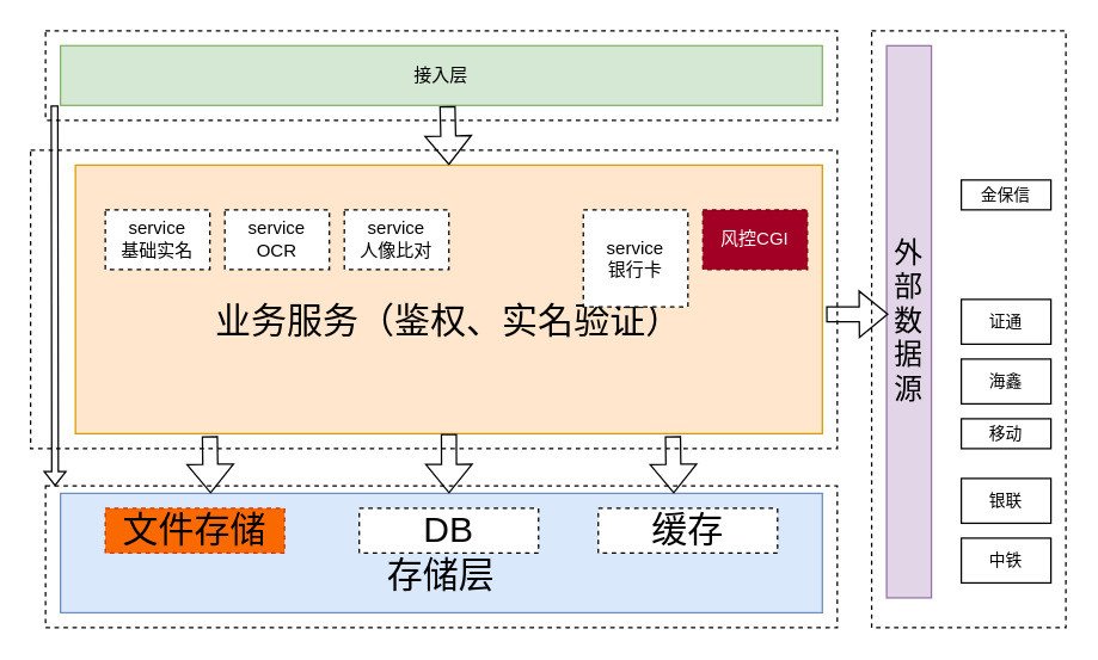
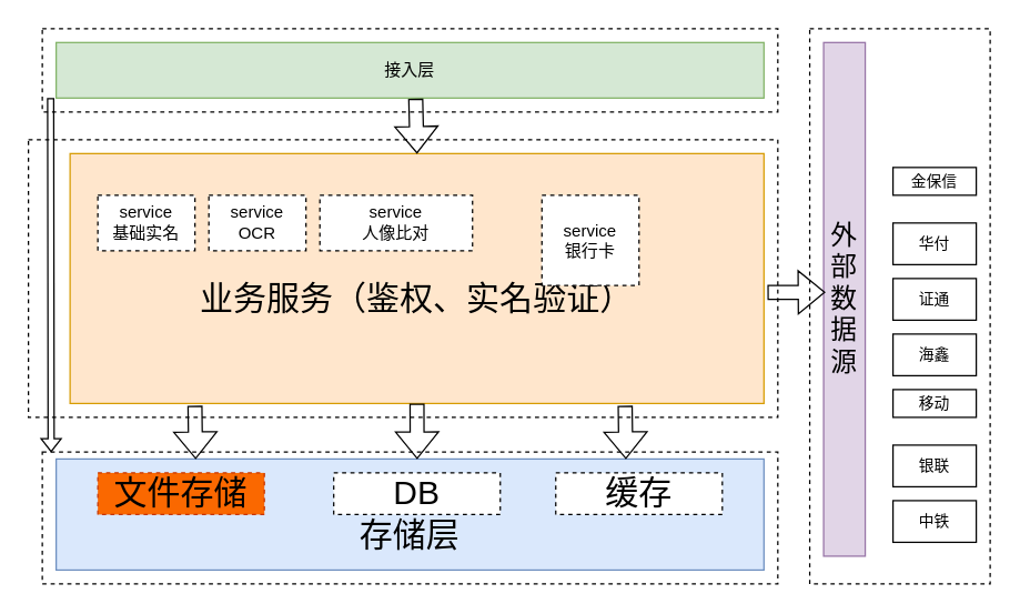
  <mxCell id="0" />
  <mxCell id="1" parent="0" />
  <mxCell id="2" value="" style="rounded=0;whiteSpace=wrap;html=1;dashed=1;" vertex="1" parent="1"><mxGeometry x="583" y="20" width="130" height="400" as="geometry" /></mxCell>
  <mxCell id="3" value="" style="rounded=0;whiteSpace=wrap;html=1;dashed=1;" vertex="1" parent="1"><mxGeometry x="30" y="325" width="530" height="95" as="geometry" /></mxCell>
  <mxCell id="4" value="" style="rounded=0;whiteSpace=wrap;html=1;dashed=1;" vertex="1" parent="1"><mxGeometry x="20" y="100" width="540" height="200" as="geometry" /></mxCell>
  <mxCell id="5" value="" style="rounded=0;whiteSpace=wrap;html=1;dashed=1;" vertex="1" parent="1"><mxGeometry x="30" y="20" width="530" height="60" as="geometry" /></mxCell>
  <mxCell id="6" value="接入层" style="rounded=0;whiteSpace=wrap;html=1;fillColor=#d5e8d4;strokeColor=#82b366;" vertex="1" parent="1"><mxGeometry x="40" y="30" width="510" height="40" as="geometry" /></mxCell>
  <mxCell id="7" value="&lt;font style=&quot;font-size: 24px&quot;&gt;&lt;br&gt;业务服务（鉴权、实名验证）&lt;/font&gt;" style="rounded=0;whiteSpace=wrap;html=1;fillColor=#ffe6cc;strokeColor=#d79b00;" vertex="1" parent="1"><mxGeometry x="50" y="110" width="500" height="180" as="geometry" /></mxCell>
  <mxCell id="8" value="&lt;font style=&quot;font-size: 24px&quot;&gt;&lt;br&gt;存储层&lt;/font&gt;" style="rounded=0;whiteSpace=wrap;html=1;fillColor=#dae8fc;strokeColor=#6c8ebf;" vertex="1" parent="1"><mxGeometry x="40" y="330" width="510" height="80" as="geometry" /></mxCell>
  <mxCell id="9" value="&lt;font style=&quot;font-size: 19px&quot;&gt;外部数据源&lt;/font&gt;" style="rounded=0;whiteSpace=wrap;html=1;fillColor=#e1d5e7;strokeColor=#9673a6;" vertex="1" parent="1"><mxGeometry x="593" y="30" width="30" height="370" as="geometry" /></mxCell>
  <mxCell id="10" value="service&lt;br&gt;基础实名" style="rounded=0;whiteSpace=wrap;html=1;dashed=1;" vertex="1" parent="1"><mxGeometry x="70" y="140" width="70" height="40" as="geometry" /></mxCell>
  <mxCell id="11" value="service&lt;br&gt;OCR" style="rounded=0;whiteSpace=wrap;html=1;dashed=1;" vertex="1" parent="1"><mxGeometry x="150" y="140" width="70" height="40" as="geometry" /></mxCell>
- <mxCell id="12" value="service&lt;br&gt;人像比对" style="rounded=0;whiteSpace=wrap;html=1;dashed=1;" vertex="1" parent="1"><mxGeometry x="230" y="140" width="70" height="40" as="geometry" /></mxCell>
+ <mxCell id="12" value="service&lt;br&gt;人像比对" style="rounded=0;whiteSpace=wrap;html=1;dashed=1;" vertex="1" parent="1"><mxGeometry x="230" y="140" width="110" height="40" as="geometry" /></mxCell>
  <mxCell id="13" value="service&lt;br&gt;银行卡" style="rounded=0;whiteSpace=wrap;html=1;dashed=1;" vertex="1" parent="1"><mxGeometry x="390" y="140" width="70" height="65" as="geometry" /></mxCell>
- <mxCell id="14" value="风控CGI" style="rounded=0;whiteSpace=wrap;html=1;dashed=1;fillColor=#a20025;fontColor=#ffffff;strokeColor=#6F0000;" vertex="1" parent="1"><mxGeometry x="470" y="140" width="70" height="40" as="geometry" /></mxCell>
  <mxCell id="15" value="文件存储" style="rounded=0;whiteSpace=wrap;html=1;dashed=1;fontSize=24;fillColor=#fa6800;strokeColor=#C73500;fontColor=#000000;" vertex="1" parent="1"><mxGeometry x="70" y="340" width="120" height="30" as="geometry" /></mxCell>
  <mxCell id="16" value="缓存" style="rounded=0;whiteSpace=wrap;html=1;dashed=1;fontSize=24;" vertex="1" parent="1"><mxGeometry x="400" y="340" width="120" height="30" as="geometry" /></mxCell>
  <mxCell id="17" value="DB" style="rounded=0;whiteSpace=wrap;html=1;dashed=1;fontSize=24;" vertex="1" parent="1"><mxGeometry x="240" y="340" width="120" height="30" as="geometry" /></mxCell>
  <mxCell id="18" value="金保信" style="rounded=0;whiteSpace=wrap;html=1;labelBackgroundColor=#FFFFFF;fontSize=11;" vertex="1" parent="1"><mxGeometry x="643" y="120" width="60" height="20" as="geometry" /></mxCell>
+ <mxCell id="19" value="华付" style="rounded=0;whiteSpace=wrap;html=1;labelBackgroundColor=#FFFFFF;fontSize=11;" vertex="1" parent="1"><mxGeometry x="643" y="160" width="60" height="30" as="geometry" /></mxCell>
  <mxCell id="20" value="证通" style="rounded=0;whiteSpace=wrap;html=1;labelBackgroundColor=#FFFFFF;fontSize=11;" vertex="1" parent="1"><mxGeometry x="643" y="200" width="60" height="30" as="geometry" /></mxCell>
  <mxCell id="21" value="海鑫" style="rounded=0;whiteSpace=wrap;html=1;labelBackgroundColor=#FFFFFF;fontSize=11;" vertex="1" parent="1"><mxGeometry x="643" y="240" width="60" height="30" as="geometry" /></mxCell>
  <mxCell id="22" value="移动" style="rounded=0;whiteSpace=wrap;html=1;labelBackgroundColor=#FFFFFF;fontSize=11;" vertex="1" parent="1"><mxGeometry x="643" y="280" width="60" height="20" as="geometry" /></mxCell>
  <mxCell id="23" value="银联" style="rounded=0;whiteSpace=wrap;html=1;labelBackgroundColor=#FFFFFF;fontSize=11;" vertex="1" parent="1"><mxGeometry x="643" y="320" width="60" height="30" as="geometry" /></mxCell>
  <mxCell id="24" value="中铁" style="rounded=0;whiteSpace=wrap;html=1;labelBackgroundColor=#FFFFFF;fontSize=11;" vertex="1" parent="1"><mxGeometry x="643" y="360" width="60" height="30" as="geometry" /></mxCell>
  <mxCell id="25" value="" style="shape=flexArrow;endArrow=classic;html=1;rounded=0;fontSize=11;entryX=0.5;entryY=0;entryDx=0;entryDy=0;exitX=0.508;exitY=1.012;exitDx=0;exitDy=0;exitPerimeter=0;" edge="1" parent="1" source="6" target="7"><mxGeometry width="50" height="50" relative="1" as="geometry"><mxPoint x="280" y="190" as="sourcePoint" /><mxPoint x="330" y="140" as="targetPoint" /></mxGeometry></mxCell>
  <mxCell id="26" value="" style="shape=flexArrow;endArrow=classic;html=1;rounded=0;fontSize=11;entryX=0.51;entryY=0;entryDx=0;entryDy=0;entryPerimeter=0;exitX=0.5;exitY=1;exitDx=0;exitDy=0;" edge="1" parent="1" source="7" target="8"><mxGeometry width="50" height="50" relative="1" as="geometry"><mxPoint x="280" y="190" as="sourcePoint" /><mxPoint x="330" y="140" as="targetPoint" /></mxGeometry></mxCell>
  <mxCell id="27" value="" style="shape=flexArrow;endArrow=classic;html=1;rounded=0;fontSize=11;entryX=0.51;entryY=0;entryDx=0;entryDy=0;entryPerimeter=0;exitX=0.509;exitY=1.009;exitDx=0;exitDy=0;exitPerimeter=0;" edge="1" parent="1"><mxGeometry width="50" height="50" relative="1" as="geometry"><mxPoint x="450" y="291.62" as="sourcePoint" /><mxPoint x="450.51" y="330" as="targetPoint" /></mxGeometry></mxCell>
  <mxCell id="28" value="" style="shape=flexArrow;endArrow=classic;html=1;rounded=0;fontSize=11;entryX=0.51;entryY=0;entryDx=0;entryDy=0;entryPerimeter=0;exitX=0.509;exitY=1.009;exitDx=0;exitDy=0;exitPerimeter=0;" edge="1" parent="1"><mxGeometry width="50" height="50" relative="1" as="geometry"><mxPoint x="140" y="291.62" as="sourcePoint" /><mxPoint x="140.51" y="330" as="targetPoint" /></mxGeometry></mxCell>
  <mxCell id="29" value="" style="shape=flexArrow;endArrow=classic;html=1;rounded=0;fontSize=11;entryX=0.012;entryY=0.001;entryDx=0;entryDy=0;entryPerimeter=0;width=4.39;endSize=2.761;endWidth=9.078;" edge="1" parent="1" target="3"><mxGeometry width="50" height="50" relative="1" as="geometry"><mxPoint x="36" y="70" as="sourcePoint" /><mxPoint x="60" y="175" as="targetPoint" /></mxGeometry></mxCell>
  <mxCell id="30" value="" style="shape=flexArrow;endArrow=classic;html=1;rounded=0;fontSize=11;entryX=0.04;entryY=0.486;entryDx=0;entryDy=0;entryPerimeter=0;exitX=1.005;exitY=0.556;exitDx=0;exitDy=0;exitPerimeter=0;" edge="1" parent="1" source="7" target="9"><mxGeometry width="50" height="50" relative="1" as="geometry"><mxPoint x="340" y="210" as="sourcePoint" /><mxPoint x="390" y="160" as="targetPoint" /></mxGeometry></mxCell>
